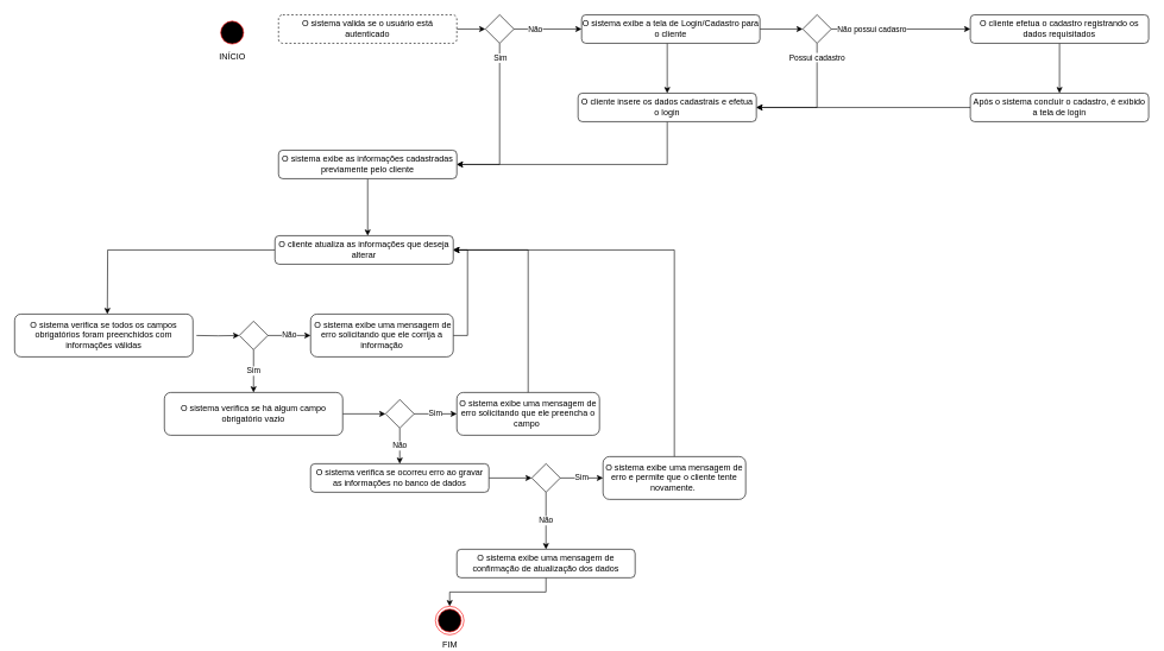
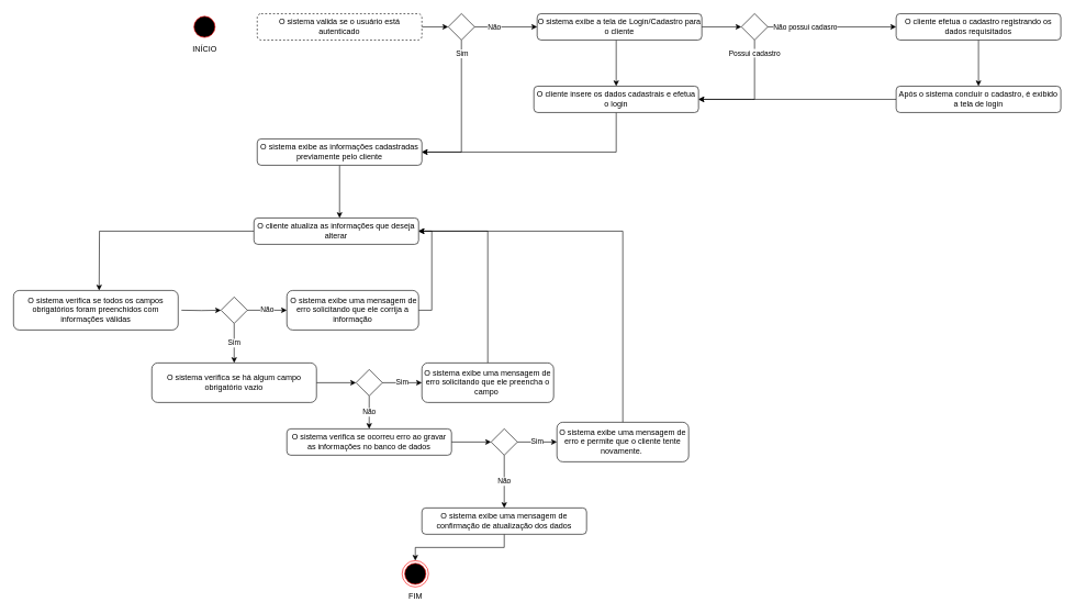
  <mxCell id="0" />
  <mxCell id="1" parent="0" />
  <mxCell id="2" style="edgeStyle=orthogonalEdgeStyle;rounded=0;orthogonalLoop=1;jettySize=auto;html=1;" edge="1" parent="1" source="3" target="10"><mxGeometry relative="1" as="geometry" /></mxCell>
  <mxCell id="3" value="O sistema valida se o usuário está autenticado" style="rounded=1;whiteSpace=wrap;html=1;dashed=1;" parent="1" vertex="1"><mxGeometry x="390" y="20" width="250" height="40" as="geometry" /></mxCell>
- <mxCell id="4" value="INÍCIO" style="ellipse;html=1;shape=startState;fillColor=#000000;strokeColor=#ff0000;labelPosition=center;verticalLabelPosition=bottom;align=center;verticalAlign=top;" parent="1" vertex="1"><mxGeometry x="305" y="25" width="40" height="40" as="geometry" /></mxCell>
+ <mxCell id="4" value="INÍCIO" style="ellipse;html=1;shape=startState;fillColor=#000000;strokeColor=#ff0000;labelPosition=center;verticalLabelPosition=bottom;align=center;verticalAlign=top;" parent="1" vertex="1"><mxGeometry x="290" y="20" width="40" height="40" as="geometry" /></mxCell>
  <mxCell id="5" style="edgeStyle=orthogonalEdgeStyle;rounded=0;orthogonalLoop=1;jettySize=auto;html=1;" edge="1" parent="1" source="6" target="24"><mxGeometry relative="1" as="geometry"><Array as="points"><mxPoint x="515" y="330" /><mxPoint x="515" y="330" /></Array></mxGeometry></mxCell>
  <mxCell id="6" value="O sistema exibe as informações cadastradas previamente pelo cliente" style="whiteSpace=wrap;html=1;rounded=1;" parent="1" vertex="1"><mxGeometry x="390" y="210" width="250" height="40" as="geometry" /></mxCell>
  <mxCell id="7" value="Não" style="edgeStyle=orthogonalEdgeStyle;rounded=0;orthogonalLoop=1;jettySize=auto;html=1;" parent="1" source="10" target="13" edge="1"><mxGeometry x="-0.368" relative="1" as="geometry"><mxPoint as="offset" /></mxGeometry></mxCell>
  <mxCell id="8" style="edgeStyle=orthogonalEdgeStyle;rounded=0;orthogonalLoop=1;jettySize=auto;html=1;entryX=1;entryY=0.5;entryDx=0;entryDy=0;" edge="1" parent="1" source="10" target="6"><mxGeometry relative="1" as="geometry"><mxPoint x="1250" y="140" as="targetPoint" /><Array as="points"><mxPoint x="700" y="230" /></Array></mxGeometry></mxCell>
  <mxCell id="9" value="Sim" style="edgeLabel;html=1;align=center;verticalAlign=middle;resizable=0;points=[];" vertex="1" connectable="0" parent="8"><mxGeometry x="-0.747" y="-2" relative="1" as="geometry"><mxPoint x="2" y="-9" as="offset" /></mxGeometry></mxCell>
  <mxCell id="10" value="" style="rhombus;whiteSpace=wrap;html=1;" parent="1" vertex="1"><mxGeometry x="680" y="20" width="40" height="40" as="geometry" /></mxCell>
  <mxCell id="11" value="" style="edgeStyle=orthogonalEdgeStyle;rounded=0;orthogonalLoop=1;jettySize=auto;html=1;" parent="1" source="13" target="15" edge="1"><mxGeometry relative="1" as="geometry"><mxPoint x="1270" y="30" as="targetPoint" /><Array as="points"><mxPoint x="935" y="120" /><mxPoint x="935" y="120" /></Array></mxGeometry></mxCell>
  <mxCell id="12" style="edgeStyle=orthogonalEdgeStyle;rounded=0;orthogonalLoop=1;jettySize=auto;html=1;exitX=1;exitY=0.5;exitDx=0;exitDy=0;" edge="1" parent="1" source="13" target="18"><mxGeometry relative="1" as="geometry" /></mxCell>
  <mxCell id="13" value="O sistema exibe a tela de Login/Cadastro para o cliente" style="rounded=1;whiteSpace=wrap;html=1;" parent="1" vertex="1"><mxGeometry x="815" y="20" width="250" height="40" as="geometry" /></mxCell>
  <mxCell id="14" style="edgeStyle=orthogonalEdgeStyle;rounded=0;orthogonalLoop=1;jettySize=auto;html=1;entryX=1;entryY=0.5;entryDx=0;entryDy=0;exitX=0.5;exitY=1;exitDx=0;exitDy=0;" edge="1" parent="1" source="15" target="6"><mxGeometry relative="1" as="geometry" /></mxCell>
  <mxCell id="15" value="O cliente insere os dados cadastrais e efetua o login" style="whiteSpace=wrap;html=1;rounded=1;" parent="1" vertex="1"><mxGeometry x="810" y="130" width="250" height="40" as="geometry" /></mxCell>
  <mxCell id="16" value="Não possui cadasro" style="edgeStyle=orthogonalEdgeStyle;rounded=0;orthogonalLoop=1;jettySize=auto;html=1;" parent="1" source="18" target="20" edge="1"><mxGeometry x="-0.412" relative="1" as="geometry"><mxPoint as="offset" /></mxGeometry></mxCell>
  <mxCell id="17" value="Possui cadastro" style="edgeStyle=orthogonalEdgeStyle;rounded=0;orthogonalLoop=1;jettySize=auto;html=1;entryX=1;entryY=0.5;entryDx=0;entryDy=0;" edge="1" parent="1" source="18" target="15"><mxGeometry x="-0.771" relative="1" as="geometry"><Array as="points"><mxPoint x="1145" y="150" /></Array><mxPoint as="offset" /></mxGeometry></mxCell>
  <mxCell id="18" value="" style="rhombus;whiteSpace=wrap;html=1;" parent="1" vertex="1"><mxGeometry x="1125" y="20" width="40" height="40" as="geometry" /></mxCell>
  <mxCell id="19" value="" style="edgeStyle=orthogonalEdgeStyle;rounded=0;orthogonalLoop=1;jettySize=auto;html=1;" parent="1" source="20" target="22" edge="1"><mxGeometry relative="1" as="geometry" /></mxCell>
  <mxCell id="20" value="O cliente efetua o cadastro registrando os dados requisitados" style="rounded=1;whiteSpace=wrap;html=1;" parent="1" vertex="1"><mxGeometry x="1360" y="20" width="250" height="40" as="geometry" /></mxCell>
  <mxCell id="21" style="edgeStyle=orthogonalEdgeStyle;rounded=0;orthogonalLoop=1;jettySize=auto;html=1;entryX=1;entryY=0.5;entryDx=0;entryDy=0;" edge="1" parent="1" source="22" target="15"><mxGeometry relative="1" as="geometry"><Array as="points"><mxPoint x="1140" y="150" /><mxPoint x="1140" y="150" /></Array></mxGeometry></mxCell>
  <mxCell id="22" value="Após o sistema concluir o cadastro, é exibido a tela de login" style="whiteSpace=wrap;html=1;rounded=1;" parent="1" vertex="1"><mxGeometry x="1360" y="130" width="250" height="40" as="geometry" /></mxCell>
  <mxCell id="23" value="" style="edgeStyle=orthogonalEdgeStyle;rounded=0;orthogonalLoop=1;jettySize=auto;html=1;entryX=0.5;entryY=0;entryDx=0;entryDy=0;" parent="1" source="24" edge="1"><mxGeometry relative="1" as="geometry"><mxPoint x="150" y="440" as="targetPoint" /></mxGeometry></mxCell>
  <mxCell id="24" value="O cliente atualiza as informações que deseja alterar" style="whiteSpace=wrap;html=1;rounded=1;" parent="1" vertex="1"><mxGeometry x="385" y="330" width="250" height="40" as="geometry" /></mxCell>
  <mxCell id="25" style="edgeStyle=orthogonalEdgeStyle;rounded=0;orthogonalLoop=1;jettySize=auto;html=1;" edge="1" parent="1" source="26" target="44"><mxGeometry relative="1" as="geometry" /></mxCell>
  <mxCell id="26" value="O sistema verifica se ocorreu erro ao gravar as informações no banco de dados" style="whiteSpace=wrap;html=1;rounded=1;" parent="1" vertex="1"><mxGeometry x="435" y="650" width="250" height="40" as="geometry" /></mxCell>
  <mxCell id="27" value="FIM" style="ellipse;html=1;shape=endState;fillColor=#000000;strokeColor=#ff0000;labelPosition=center;verticalLabelPosition=bottom;align=center;verticalAlign=top;" parent="1" vertex="1"><mxGeometry x="610" y="850" width="40" height="40" as="geometry" /></mxCell>
  <mxCell id="28" style="edgeStyle=orthogonalEdgeStyle;rounded=0;orthogonalLoop=1;jettySize=auto;html=1;" edge="1" parent="1" source="29" target="32"><mxGeometry relative="1" as="geometry" /></mxCell>
  <mxCell id="29" value="O sistema verifica se há algum campo obrigatório vazio" style="whiteSpace=wrap;html=1;rounded=1;" parent="1" vertex="1"><mxGeometry x="230" y="550" width="250" height="60" as="geometry" /></mxCell>
  <mxCell id="30" value="Sim" style="edgeStyle=orthogonalEdgeStyle;rounded=0;orthogonalLoop=1;jettySize=auto;html=1;" parent="1" source="32" target="34" edge="1"><mxGeometry relative="1" as="geometry" /></mxCell>
  <mxCell id="31" value="Não" style="edgeStyle=orthogonalEdgeStyle;rounded=0;orthogonalLoop=1;jettySize=auto;html=1;" edge="1" parent="1" source="32" target="26"><mxGeometry relative="1" as="geometry" /></mxCell>
  <mxCell id="32" value="" style="rhombus;whiteSpace=wrap;html=1;" parent="1" vertex="1"><mxGeometry x="540" y="560" width="40" height="40" as="geometry" /></mxCell>
  <mxCell id="33" style="edgeStyle=orthogonalEdgeStyle;rounded=0;orthogonalLoop=1;jettySize=auto;html=1;entryX=1;entryY=0.5;entryDx=0;entryDy=0;exitX=0.5;exitY=0;exitDx=0;exitDy=0;" parent="1" source="34" target="24" edge="1"><mxGeometry relative="1" as="geometry" /></mxCell>
  <mxCell id="34" value="O sistema exibe uma mensagem de erro solicitando que ele preencha o campo&amp;nbsp;" style="rounded=1;whiteSpace=wrap;html=1;" parent="1" vertex="1"><mxGeometry x="640" y="550" width="200" height="60" as="geometry" /></mxCell>
  <mxCell id="35" style="edgeStyle=orthogonalEdgeStyle;rounded=0;orthogonalLoop=1;jettySize=auto;html=1;" edge="1" parent="1" target="39"><mxGeometry relative="1" as="geometry"><mxPoint x="275" y="470" as="sourcePoint" /></mxGeometry></mxCell>
  <mxCell id="36" value="O sistema verifica se todos os campos obrigatórios foram preenchidos com informações válidas" style="whiteSpace=wrap;html=1;rounded=1;" parent="1" vertex="1"><mxGeometry x="20" y="440" width="250" height="60" as="geometry" /></mxCell>
  <mxCell id="37" value="Sim" style="edgeStyle=orthogonalEdgeStyle;rounded=0;orthogonalLoop=1;jettySize=auto;html=1;" edge="1" parent="1" source="39" target="29"><mxGeometry relative="1" as="geometry" /></mxCell>
  <mxCell id="38" value="Não" style="edgeStyle=orthogonalEdgeStyle;rounded=0;orthogonalLoop=1;jettySize=auto;html=1;" edge="1" parent="1" source="39" target="41"><mxGeometry relative="1" as="geometry" /></mxCell>
  <mxCell id="39" value="" style="rhombus;whiteSpace=wrap;html=1;" parent="1" vertex="1"><mxGeometry x="335" y="450" width="40" height="40" as="geometry" /></mxCell>
  <mxCell id="40" style="edgeStyle=orthogonalEdgeStyle;rounded=0;orthogonalLoop=1;jettySize=auto;html=1;entryX=1;entryY=0.5;entryDx=0;entryDy=0;exitX=1;exitY=0.5;exitDx=0;exitDy=0;" edge="1" parent="1" source="41" target="24"><mxGeometry relative="1" as="geometry" /></mxCell>
  <mxCell id="41" value="&amp;nbsp;O sistema exibe uma mensagem de erro solicitando que ele corrija a informação" style="rounded=1;whiteSpace=wrap;html=1;" parent="1" vertex="1"><mxGeometry x="435" y="440" width="200" height="60" as="geometry" /></mxCell>
  <mxCell id="42" value="Sim" style="edgeStyle=orthogonalEdgeStyle;rounded=0;orthogonalLoop=1;jettySize=auto;html=1;" parent="1" source="44" target="46" edge="1"><mxGeometry relative="1" as="geometry" /></mxCell>
  <mxCell id="43" value="Não" style="edgeStyle=orthogonalEdgeStyle;rounded=0;orthogonalLoop=1;jettySize=auto;html=1;" edge="1" parent="1" source="44" target="48"><mxGeometry relative="1" as="geometry" /></mxCell>
  <mxCell id="44" value="" style="rhombus;whiteSpace=wrap;html=1;" parent="1" vertex="1"><mxGeometry x="745" y="650" width="40" height="40" as="geometry" /></mxCell>
  <mxCell id="45" style="edgeStyle=orthogonalEdgeStyle;rounded=0;orthogonalLoop=1;jettySize=auto;html=1;entryX=1;entryY=0.5;entryDx=0;entryDy=0;exitX=0.5;exitY=0;exitDx=0;exitDy=0;" parent="1" source="46" target="24" edge="1"><mxGeometry relative="1" as="geometry" /></mxCell>
  <mxCell id="46" value="O sistema exibe uma mensagem de erro e permite que o cliente tente novamente.&amp;nbsp;" style="rounded=1;whiteSpace=wrap;html=1;" parent="1" vertex="1"><mxGeometry x="845" y="640" width="200" height="60" as="geometry" /></mxCell>
  <mxCell id="47" style="edgeStyle=orthogonalEdgeStyle;rounded=0;orthogonalLoop=1;jettySize=auto;html=1;" parent="1" source="48" target="27" edge="1"><mxGeometry relative="1" as="geometry" /></mxCell>
  <mxCell id="48" value="O sistema exibe uma mensagem de confirmação de atualização dos dados" style="whiteSpace=wrap;html=1;rounded=1;" parent="1" vertex="1"><mxGeometry x="640" y="770" width="250" height="40" as="geometry" /></mxCell>
